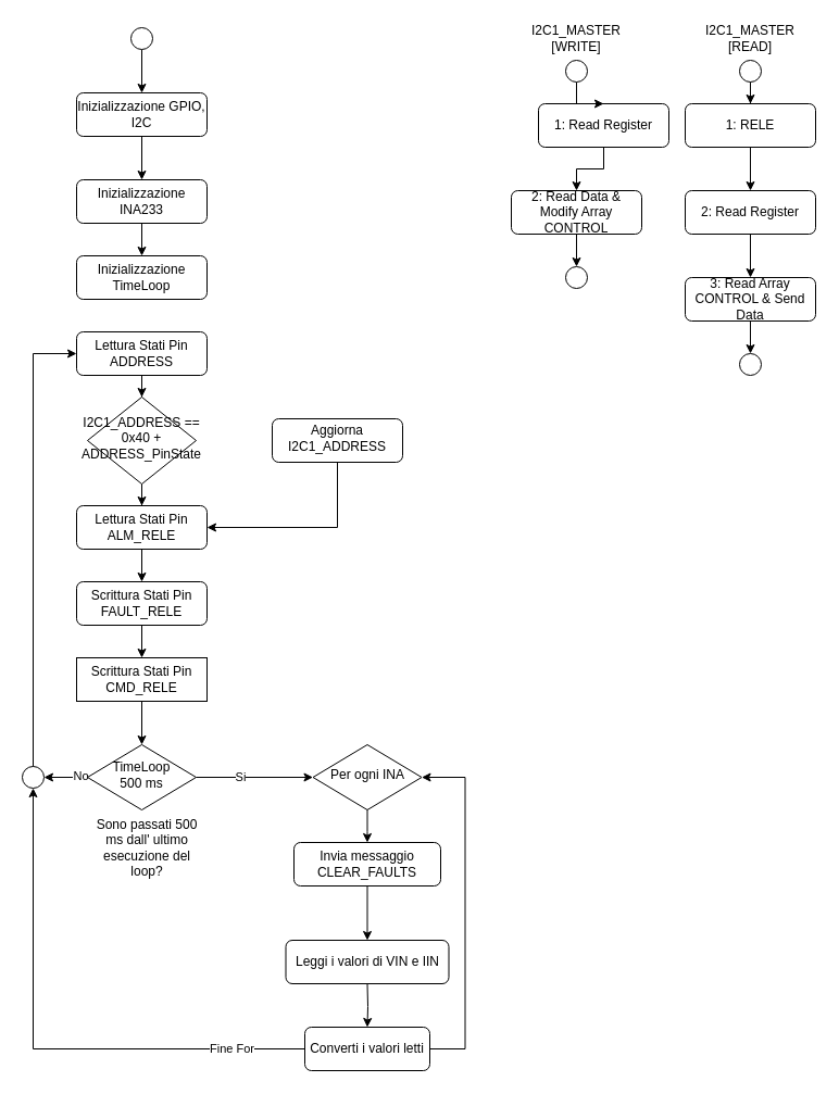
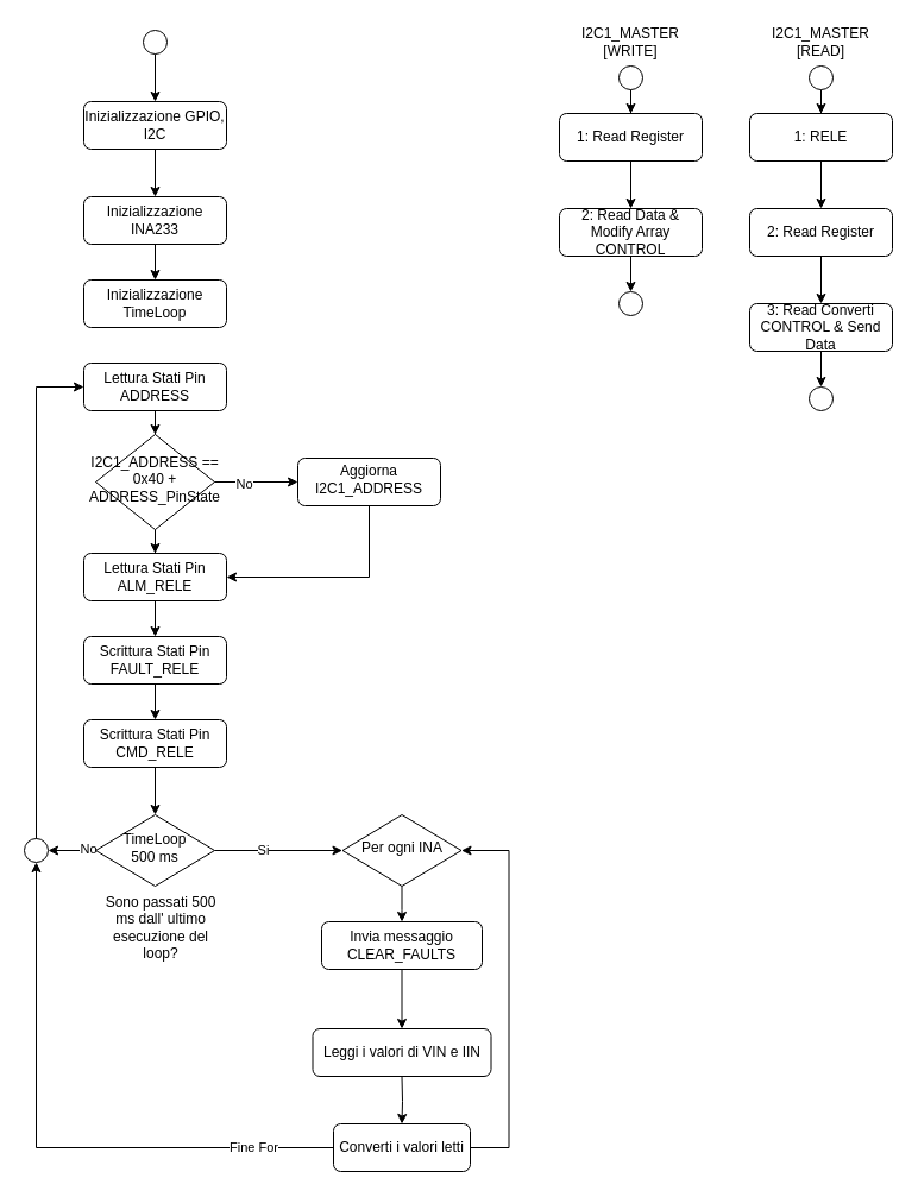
  <mxCell id="0" />
  <mxCell id="1" parent="0" />
  <mxCell id="2" style="edgeStyle=orthogonalEdgeStyle;rounded=0;orthogonalLoop=1;jettySize=auto;html=1;entryX=0.5;entryY=0;entryDx=0;entryDy=0;" edge="1" parent="1" source="3" target="7"><mxGeometry relative="1" as="geometry" /></mxCell>
  <mxCell id="3" value="Inizializzazione GPIO, I2C" style="rounded=1;whiteSpace=wrap;html=1;fontSize=12;glass=0;strokeWidth=1;shadow=0;" vertex="1" parent="1"><mxGeometry x="70" y="85" width="120" height="40" as="geometry" /></mxCell>
  <mxCell id="4" style="edgeStyle=orthogonalEdgeStyle;rounded=0;orthogonalLoop=1;jettySize=auto;html=1;entryX=0.5;entryY=0;entryDx=0;entryDy=0;" edge="1" parent="1" source="5" target="3"><mxGeometry relative="1" as="geometry" /></mxCell>
  <mxCell id="5" value="" style="ellipse;whiteSpace=wrap;html=1;" vertex="1" parent="1"><mxGeometry x="120" y="25" width="20" height="20" as="geometry" /></mxCell>
  <mxCell id="6" style="edgeStyle=orthogonalEdgeStyle;rounded=0;orthogonalLoop=1;jettySize=auto;html=1;" edge="1" parent="1" source="7" target="40"><mxGeometry relative="1" as="geometry" /></mxCell>
  <mxCell id="7" value="Inizializzazione INA233" style="rounded=1;whiteSpace=wrap;html=1;fontSize=12;glass=0;strokeWidth=1;shadow=0;" vertex="1" parent="1"><mxGeometry x="70" y="165" width="120" height="40" as="geometry" /></mxCell>
  <mxCell id="8" style="edgeStyle=orthogonalEdgeStyle;rounded=0;orthogonalLoop=1;jettySize=auto;html=1;entryX=0.5;entryY=0;entryDx=0;entryDy=0;" edge="1" parent="1" source="9" target="22"><mxGeometry relative="1" as="geometry" /></mxCell>
  <mxCell id="9" value="Lettura Stati Pin ADDRESS" style="rounded=1;whiteSpace=wrap;html=1;fontSize=12;glass=0;strokeWidth=1;shadow=0;" vertex="1" parent="1"><mxGeometry x="70" y="305" width="120" height="40" as="geometry" /></mxCell>
  <mxCell id="10" style="edgeStyle=orthogonalEdgeStyle;rounded=0;orthogonalLoop=1;jettySize=auto;html=1;entryX=0.5;entryY=0;entryDx=0;entryDy=0;" edge="1" parent="1" source="11" target="13"><mxGeometry relative="1" as="geometry" /></mxCell>
  <mxCell id="11" value="Scrittura Stati Pin FAULT_RELE" style="rounded=1;whiteSpace=wrap;html=1;fontSize=12;glass=0;strokeWidth=1;shadow=0;" vertex="1" parent="1"><mxGeometry x="70" y="535" width="120" height="40" as="geometry" /></mxCell>
  <mxCell id="12" style="edgeStyle=orthogonalEdgeStyle;rounded=0;orthogonalLoop=1;jettySize=auto;html=1;" edge="1" parent="1" source="13" target="18"><mxGeometry relative="1" as="geometry" /></mxCell>
- <mxCell id="13" value="Scrittura Stati Pin CMD_RELE" style="whiteSpace=wrap;html=1;fontSize=12;glass=0;strokeWidth=1;shadow=0;rounded=0;" vertex="1" parent="1"><mxGeometry x="70" y="605" width="120" height="40" as="geometry" /></mxCell>
+ <mxCell id="13" value="Scrittura Stati Pin CMD_RELE" style="rounded=1;whiteSpace=wrap;html=1;fontSize=12;glass=0;strokeWidth=1;shadow=0;" vertex="1" parent="1"><mxGeometry x="70" y="605" width="120" height="40" as="geometry" /></mxCell>
  <mxCell id="14" value="" style="edgeStyle=orthogonalEdgeStyle;rounded=0;orthogonalLoop=1;jettySize=auto;html=1;" edge="1" parent="1" source="18" target="30"><mxGeometry relative="1" as="geometry" /></mxCell>
  <mxCell id="15" value="Si" style="edgeLabel;html=1;align=center;verticalAlign=middle;resizable=0;points=[];" vertex="1" connectable="0" parent="14"><mxGeometry x="-0.256" y="1" relative="1" as="geometry"><mxPoint as="offset" /></mxGeometry></mxCell>
  <mxCell id="16" style="edgeStyle=orthogonalEdgeStyle;rounded=0;orthogonalLoop=1;jettySize=auto;html=1;" edge="1" parent="1" source="18" target="38"><mxGeometry relative="1" as="geometry"><mxPoint x="50" y="715" as="targetPoint" /></mxGeometry></mxCell>
  <mxCell id="17" value="No" style="edgeLabel;html=1;align=center;verticalAlign=middle;resizable=0;points=[];" vertex="1" connectable="0" parent="16"><mxGeometry x="-0.64" y="-2" relative="1" as="geometry"><mxPoint as="offset" /></mxGeometry></mxCell>
  <mxCell id="18" value="TimeLoop&lt;br&gt;500 ms" style="rhombus;whiteSpace=wrap;html=1;shadow=0;fontFamily=Helvetica;fontSize=12;align=center;strokeWidth=1;spacing=6;spacingTop=-4;" vertex="1" parent="1"><mxGeometry x="80" y="685" width="100" height="60" as="geometry" /></mxCell>
+ <mxCell id="19" value="" style="edgeStyle=orthogonalEdgeStyle;rounded=0;orthogonalLoop=1;jettySize=auto;html=1;" edge="1" parent="1" source="22" target="24"><mxGeometry relative="1" as="geometry" /></mxCell>
+ <mxCell id="20" value="No" style="edgeLabel;html=1;align=center;verticalAlign=middle;resizable=0;points=[];" vertex="1" connectable="0" parent="19"><mxGeometry x="-0.314" y="-1" relative="1" as="geometry"><mxPoint as="offset" /></mxGeometry></mxCell>
  <mxCell id="21" style="edgeStyle=orthogonalEdgeStyle;rounded=0;orthogonalLoop=1;jettySize=auto;html=1;entryX=0.5;entryY=0;entryDx=0;entryDy=0;" edge="1" parent="1" source="22" target="26"><mxGeometry relative="1" as="geometry" /></mxCell>
  <mxCell id="22" value="I2C1_ADDRESS == 0x40 + ADDRESS_PinState" style="rhombus;whiteSpace=wrap;html=1;shadow=0;fontFamily=Helvetica;fontSize=12;align=center;strokeWidth=1;spacing=6;spacingTop=-4;" vertex="1" parent="1"><mxGeometry x="80" y="365" width="100" height="80" as="geometry" /></mxCell>
  <mxCell id="23" style="edgeStyle=orthogonalEdgeStyle;rounded=0;orthogonalLoop=1;jettySize=auto;html=1;entryX=1;entryY=0.5;entryDx=0;entryDy=0;" edge="1" parent="1" source="24" target="26"><mxGeometry relative="1" as="geometry"><Array as="points"><mxPoint x="310" y="485" /></Array></mxGeometry></mxCell>
  <mxCell id="24" value="Aggiorna I2C1_ADDRESS" style="rounded=1;whiteSpace=wrap;html=1;shadow=0;strokeWidth=1;spacing=6;spacingTop=-4;" vertex="1" parent="1"><mxGeometry x="250" y="385" width="120" height="40" as="geometry" /></mxCell>
  <mxCell id="25" style="edgeStyle=orthogonalEdgeStyle;rounded=0;orthogonalLoop=1;jettySize=auto;html=1;entryX=0.5;entryY=0;entryDx=0;entryDy=0;" edge="1" parent="1" source="26" target="11"><mxGeometry relative="1" as="geometry" /></mxCell>
  <mxCell id="26" value="Lettura Stati Pin ALM_RELE" style="rounded=1;whiteSpace=wrap;html=1;fontSize=12;glass=0;strokeWidth=1;shadow=0;" vertex="1" parent="1"><mxGeometry x="70" y="465" width="120" height="40" as="geometry" /></mxCell>
  <mxCell id="27" style="edgeStyle=orthogonalEdgeStyle;rounded=0;orthogonalLoop=1;jettySize=auto;html=1;entryX=0.5;entryY=0;entryDx=0;entryDy=0;" edge="1" parent="1"><mxGeometry relative="1" as="geometry"><mxPoint x="337.5" y="815" as="sourcePoint" /><mxPoint x="337.5" y="865" as="targetPoint" /></mxGeometry></mxCell>
  <mxCell id="28" value="Invia messaggio CLEAR_FAULTS" style="rounded=1;whiteSpace=wrap;html=1;fontSize=12;glass=0;strokeWidth=1;shadow=0;" vertex="1" parent="1"><mxGeometry x="270" y="775" width="135" height="40" as="geometry" /></mxCell>
  <mxCell id="29" style="edgeStyle=orthogonalEdgeStyle;rounded=0;orthogonalLoop=1;jettySize=auto;html=1;" edge="1" parent="1" source="30"><mxGeometry relative="1" as="geometry"><mxPoint x="337.5" y="775" as="targetPoint" /></mxGeometry></mxCell>
  <mxCell id="30" value="Per ogni INA" style="rhombus;whiteSpace=wrap;html=1;shadow=0;fontFamily=Helvetica;fontSize=12;align=center;strokeWidth=1;spacing=6;spacingTop=-4;" vertex="1" parent="1"><mxGeometry x="287.5" y="685" width="100" height="60" as="geometry" /></mxCell>
  <mxCell id="31" style="edgeStyle=orthogonalEdgeStyle;rounded=0;orthogonalLoop=1;jettySize=auto;html=1;entryX=0.5;entryY=0;entryDx=0;entryDy=0;" edge="1" parent="1" target="36"><mxGeometry relative="1" as="geometry"><mxPoint x="337.5" y="905" as="sourcePoint" /></mxGeometry></mxCell>
  <mxCell id="32" value="Leggi i valori di VIN e IIN" style="rounded=1;whiteSpace=wrap;html=1;fontSize=12;glass=0;strokeWidth=1;shadow=0;" vertex="1" parent="1"><mxGeometry x="262.5" y="865" width="150" height="40" as="geometry" /></mxCell>
  <mxCell id="33" style="edgeStyle=orthogonalEdgeStyle;rounded=0;orthogonalLoop=1;jettySize=auto;html=1;entryX=1;entryY=0.5;entryDx=0;entryDy=0;" edge="1" parent="1" source="36" target="30"><mxGeometry relative="1" as="geometry"><Array as="points"><mxPoint x="427.5" y="965" /><mxPoint x="427.5" y="715" /></Array></mxGeometry></mxCell>
  <mxCell id="34" style="edgeStyle=orthogonalEdgeStyle;rounded=0;orthogonalLoop=1;jettySize=auto;html=1;entryX=0.5;entryY=1;entryDx=0;entryDy=0;" edge="1" parent="1" source="36" target="38"><mxGeometry relative="1" as="geometry"><mxPoint x="40" y="725" as="targetPoint" /></mxGeometry></mxCell>
  <mxCell id="35" value="Fine For" style="edgeLabel;html=1;align=center;verticalAlign=middle;resizable=0;points=[];" vertex="1" connectable="0" parent="34"><mxGeometry x="-0.721" y="-1" relative="1" as="geometry"><mxPoint as="offset" /></mxGeometry></mxCell>
  <mxCell id="36" value="Converti i valori letti" style="rounded=1;whiteSpace=wrap;html=1;fontSize=12;glass=0;strokeWidth=1;shadow=0;" vertex="1" parent="1"><mxGeometry x="280" y="945" width="115" height="40" as="geometry" /></mxCell>
  <mxCell id="37" style="edgeStyle=orthogonalEdgeStyle;rounded=0;orthogonalLoop=1;jettySize=auto;html=1;exitX=0;exitY=0;exitDx=0;exitDy=0;entryX=0;entryY=0.5;entryDx=0;entryDy=0;" edge="1" parent="1" source="38" target="9"><mxGeometry relative="1" as="geometry"><Array as="points"><mxPoint x="30" y="708" /><mxPoint x="30" y="325" /></Array></mxGeometry></mxCell>
  <mxCell id="38" value="" style="ellipse;whiteSpace=wrap;html=1;" vertex="1" parent="1"><mxGeometry x="20" y="705" width="20" height="20" as="geometry" /></mxCell>
  <mxCell id="39" value="Sono passati 500 ms dall' ultimo esecuzione del loop?" style="text;html=1;strokeColor=none;fillColor=none;align=center;verticalAlign=middle;whiteSpace=wrap;rounded=0;" vertex="1" parent="1"><mxGeometry x="80" y="765" width="110" height="30" as="geometry" /></mxCell>
  <mxCell id="40" value="Inizializzazione TimeLoop" style="rounded=1;whiteSpace=wrap;html=1;fontSize=12;glass=0;strokeWidth=1;shadow=0;" vertex="1" parent="1"><mxGeometry x="70" y="235" width="120" height="40" as="geometry" /></mxCell>
  <mxCell id="41" style="edgeStyle=orthogonalEdgeStyle;rounded=0;orthogonalLoop=1;jettySize=auto;html=1;entryX=0.5;entryY=0;entryDx=0;entryDy=0;" edge="1" parent="1" source="42" target="44"><mxGeometry relative="1" as="geometry" /></mxCell>
- <mxCell id="42" value="1: Read Register" style="rounded=1;whiteSpace=wrap;html=1;fontSize=12;glass=0;strokeWidth=1;shadow=0;" vertex="1" parent="1"><mxGeometry x="495" y="95" width="120" height="40" as="geometry" /></mxCell>
+ <mxCell id="42" value="1: Read Register" style="rounded=1;whiteSpace=wrap;html=1;fontSize=12;glass=0;strokeWidth=1;shadow=0;" vertex="1" parent="1"><mxGeometry x="470" y="95" width="120" height="40" as="geometry" /></mxCell>
  <mxCell id="43" style="edgeStyle=orthogonalEdgeStyle;rounded=0;orthogonalLoop=1;jettySize=auto;html=1;entryX=0.5;entryY=0;entryDx=0;entryDy=0;" edge="1" parent="1" source="44" target="57"><mxGeometry relative="1" as="geometry" /></mxCell>
  <mxCell id="44" value="2: Read Data &amp;amp; Modify Array CONTROL" style="rounded=1;whiteSpace=wrap;html=1;fontSize=12;glass=0;strokeWidth=1;shadow=0;" vertex="1" parent="1"><mxGeometry x="470" y="175" width="120" height="40" as="geometry" /></mxCell>
  <mxCell id="45" style="edgeStyle=orthogonalEdgeStyle;rounded=0;orthogonalLoop=1;jettySize=auto;html=1;entryX=0.5;entryY=0;entryDx=0;entryDy=0;" edge="1" parent="1" source="46" target="42"><mxGeometry relative="1" as="geometry" /></mxCell>
  <mxCell id="46" value="" style="ellipse;whiteSpace=wrap;html=1;" vertex="1" parent="1"><mxGeometry x="520" y="55" width="20" height="20" as="geometry" /></mxCell>
  <mxCell id="47" value="I2C1_MASTER [WRITE]" style="text;html=1;strokeColor=none;fillColor=none;align=center;verticalAlign=middle;whiteSpace=wrap;rounded=0;" vertex="1" parent="1"><mxGeometry x="500" y="20" width="60" height="30" as="geometry" /></mxCell>
  <mxCell id="48" style="edgeStyle=orthogonalEdgeStyle;rounded=0;orthogonalLoop=1;jettySize=auto;html=1;entryX=0.5;entryY=0;entryDx=0;entryDy=0;" edge="1" parent="1" source="49" target="51"><mxGeometry relative="1" as="geometry" /></mxCell>
  <mxCell id="49" value="1: RELE" style="rounded=1;whiteSpace=wrap;html=1;fontSize=12;glass=0;strokeWidth=1;shadow=0;" vertex="1" parent="1"><mxGeometry x="630" y="95" width="120" height="40" as="geometry" /></mxCell>
  <mxCell id="50" style="edgeStyle=orthogonalEdgeStyle;rounded=0;orthogonalLoop=1;jettySize=auto;html=1;entryX=0.5;entryY=0;entryDx=0;entryDy=0;" edge="1" parent="1" source="51" target="53"><mxGeometry relative="1" as="geometry" /></mxCell>
  <mxCell id="51" value="2: Read Register" style="rounded=1;whiteSpace=wrap;html=1;fontSize=12;glass=0;strokeWidth=1;shadow=0;" vertex="1" parent="1"><mxGeometry x="630" y="175" width="120" height="40" as="geometry" /></mxCell>
  <mxCell id="52" style="edgeStyle=orthogonalEdgeStyle;rounded=0;orthogonalLoop=1;jettySize=auto;html=1;entryX=0.5;entryY=0;entryDx=0;entryDy=0;" edge="1" parent="1" source="53" target="58"><mxGeometry relative="1" as="geometry" /></mxCell>
- <mxCell id="53" value="3: Read Array CONTROL &amp;amp; Send Data" style="rounded=1;whiteSpace=wrap;html=1;fontSize=12;glass=0;strokeWidth=1;shadow=0;" vertex="1" parent="1"><mxGeometry x="630" y="255" width="120" height="40" as="geometry" /></mxCell>
+ <mxCell id="53" value="3: Read Converti CONTROL &amp;amp; Send Data" style="rounded=1;whiteSpace=wrap;html=1;fontSize=12;glass=0;strokeWidth=1;shadow=0;" vertex="1" parent="1"><mxGeometry x="630" y="255" width="120" height="40" as="geometry" /></mxCell>
  <mxCell id="54" style="edgeStyle=orthogonalEdgeStyle;rounded=0;orthogonalLoop=1;jettySize=auto;html=1;entryX=0.5;entryY=0;entryDx=0;entryDy=0;" edge="1" parent="1" source="55" target="49"><mxGeometry relative="1" as="geometry" /></mxCell>
  <mxCell id="55" value="" style="ellipse;whiteSpace=wrap;html=1;" vertex="1" parent="1"><mxGeometry x="680" y="55" width="20" height="20" as="geometry" /></mxCell>
  <mxCell id="56" value="I2C1_MASTER [READ]" style="text;html=1;strokeColor=none;fillColor=none;align=center;verticalAlign=middle;whiteSpace=wrap;rounded=0;" vertex="1" parent="1"><mxGeometry x="660" y="20" width="60" height="30" as="geometry" /></mxCell>
  <mxCell id="57" value="" style="ellipse;whiteSpace=wrap;html=1;" vertex="1" parent="1"><mxGeometry x="520" y="245" width="20" height="20" as="geometry" /></mxCell>
  <mxCell id="58" value="" style="ellipse;whiteSpace=wrap;html=1;" vertex="1" parent="1"><mxGeometry x="680" y="325" width="20" height="20" as="geometry" /></mxCell>
